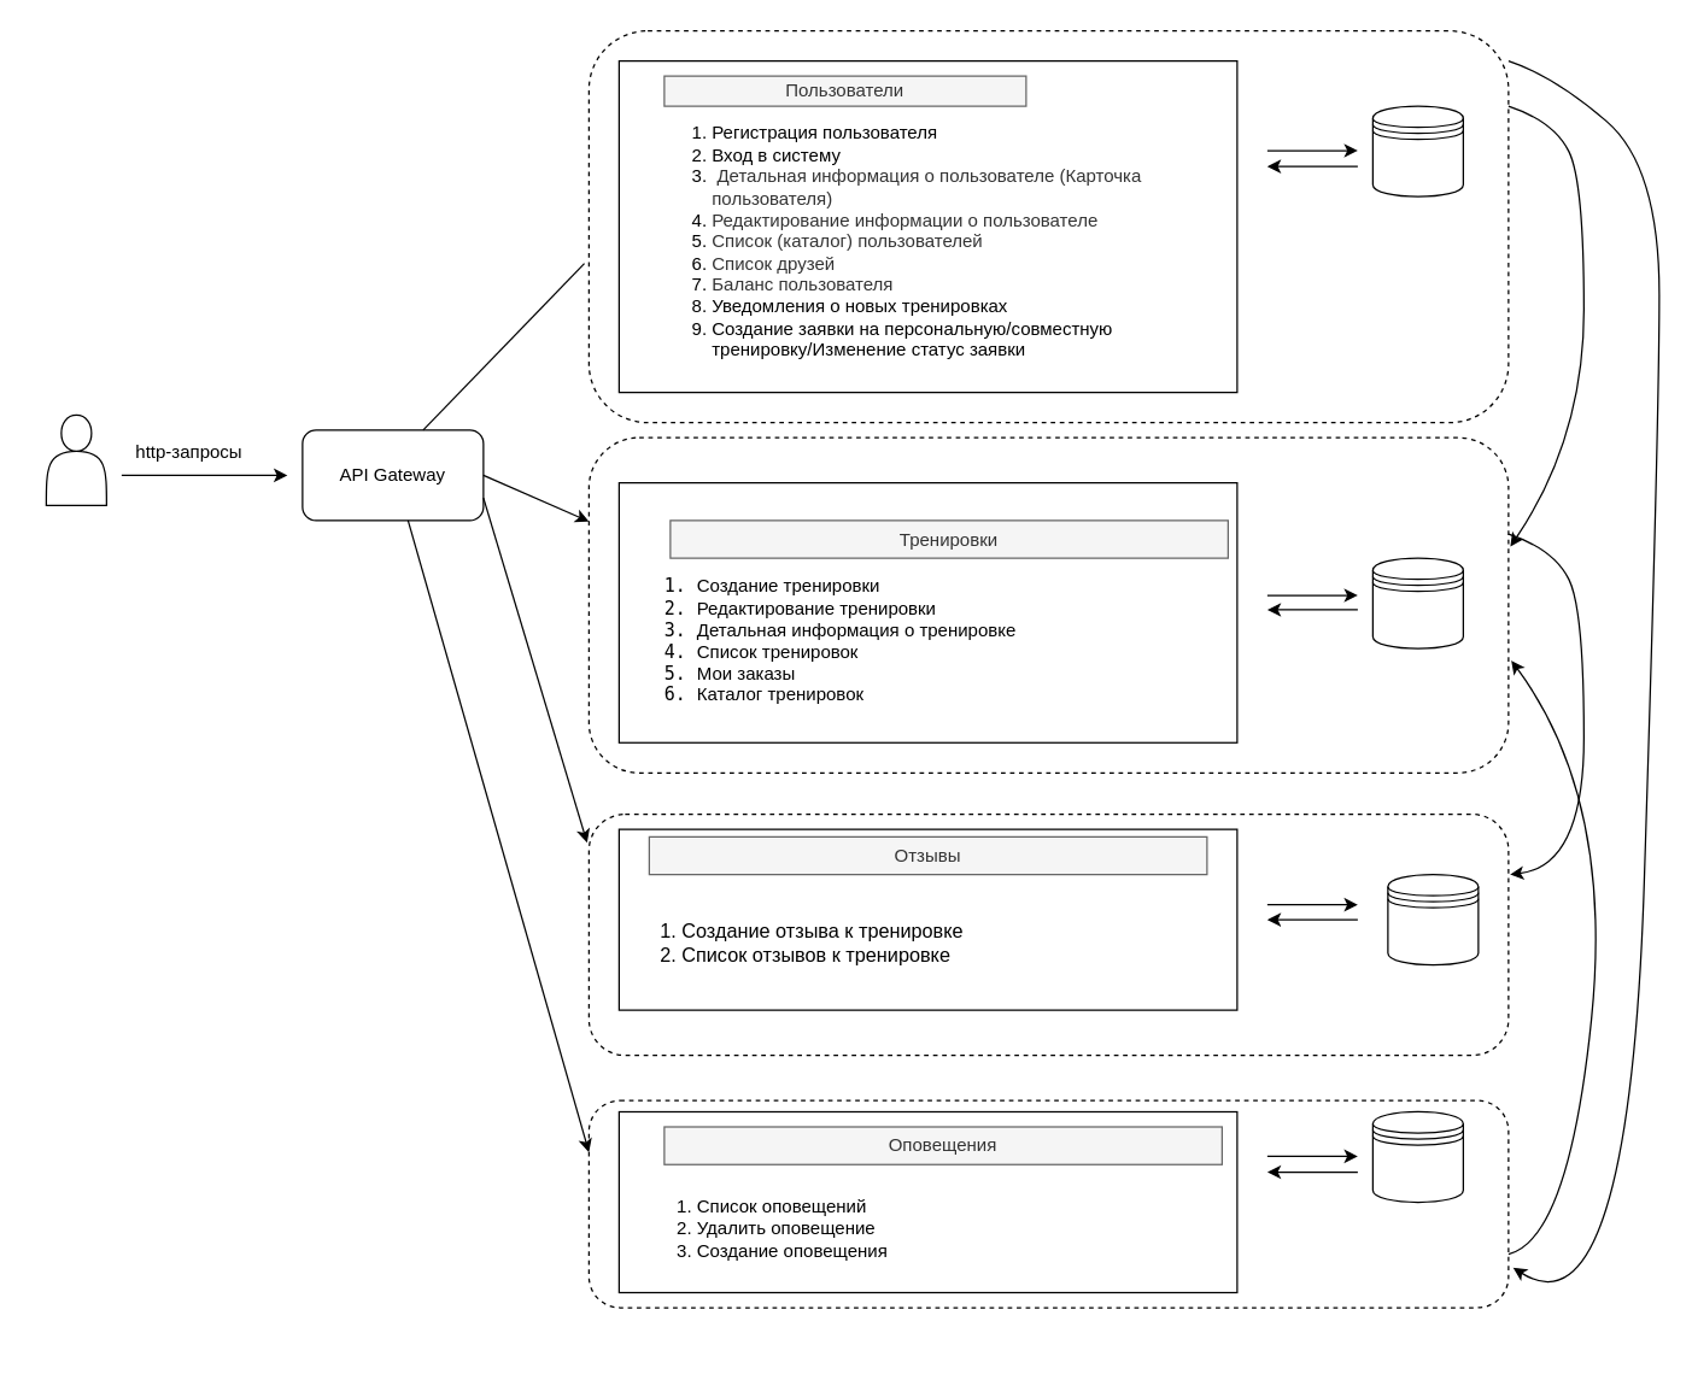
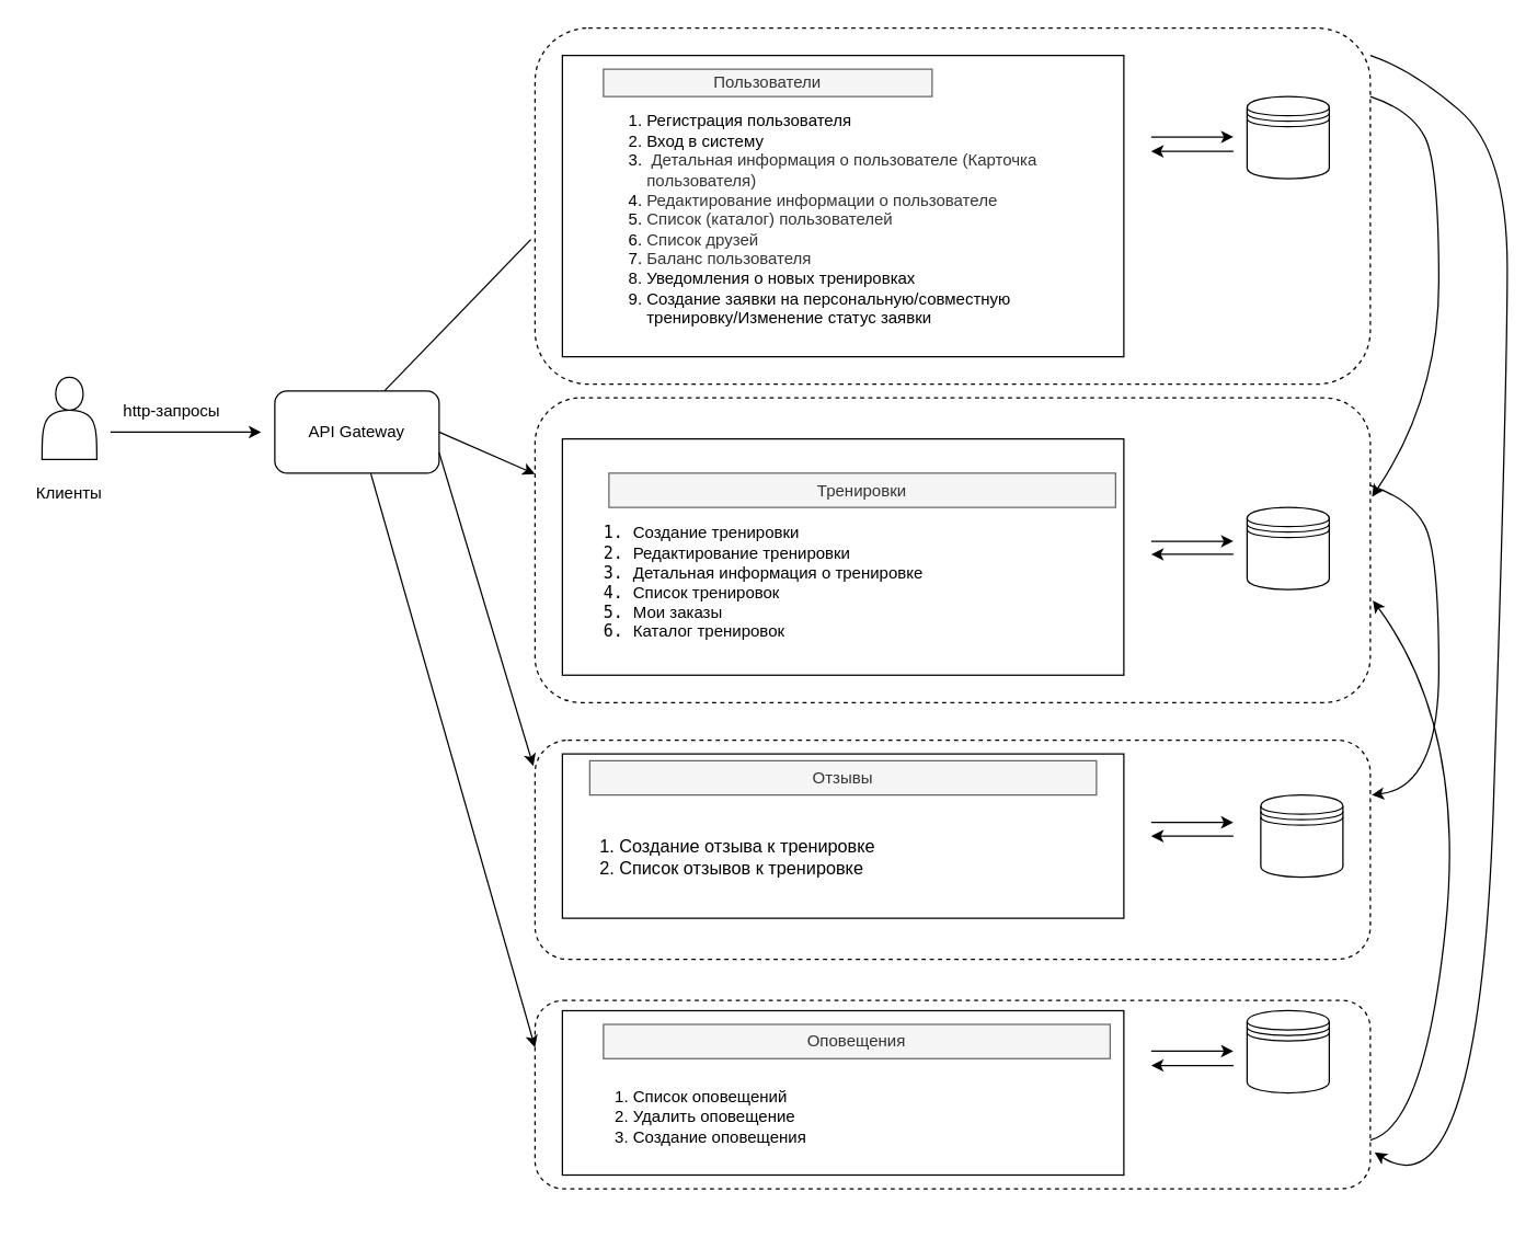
  <mxCell id="0" />
  <mxCell id="1" parent="0" />
  <mxCell id="2" value="" style="rounded=1;whiteSpace=wrap;html=1;fillColor=none;dashed=1;" vertex="1" parent="1"><mxGeometry x="390" y="730" width="610" height="137.5" as="geometry" /></mxCell>
  <mxCell id="3" value="" style="rounded=1;whiteSpace=wrap;html=1;fillColor=none;dashed=1;" vertex="1" parent="1"><mxGeometry x="390" y="20" width="610" height="260" as="geometry" /></mxCell>
  <mxCell id="4" value="" style="rounded=1;whiteSpace=wrap;html=1;fillColor=none;dashed=1;" vertex="1" parent="1"><mxGeometry x="390" y="290" width="610" height="222.5" as="geometry" /></mxCell>
  <mxCell id="5" value="" style="rounded=1;whiteSpace=wrap;html=1;fillColor=none;dashed=1;" vertex="1" parent="1"><mxGeometry x="390" y="540" width="610" height="160" as="geometry" /></mxCell>
  <mxCell id="6" value="" style="shape=actor;whiteSpace=wrap;html=1;" vertex="1" parent="1"><mxGeometry x="30" y="275" width="40" height="60" as="geometry" /></mxCell>
+ <mxCell id="7" value="Клиенты" style="text;strokeColor=none;align=center;fillColor=none;html=1;verticalAlign=middle;whiteSpace=wrap;rounded=0;" vertex="1" parent="1"><mxGeometry y="345" width="60" height="30" as="geometry" x="20" /></mxCell>
  <mxCell id="8" value="" style="endArrow=classic;html=1;rounded=0;" edge="1" parent="1"><mxGeometry width="50" height="50" relative="1" as="geometry"><mxPoint x="80" y="315" as="sourcePoint" /><mxPoint x="190" y="315" as="targetPoint" /></mxGeometry></mxCell>
  <mxCell id="9" value="http-запросы" style="text;strokeColor=none;align=center;fillColor=none;html=1;verticalAlign=middle;whiteSpace=wrap;rounded=0;" vertex="1" parent="1"><mxGeometry x="70" y="285" width="110" height="30" as="geometry" /></mxCell>
  <mxCell id="10" value="" style="rounded=1;whiteSpace=wrap;html=1;" vertex="1" parent="1"><mxGeometry x="200" y="285" width="120" height="60" as="geometry" /></mxCell>
  <mxCell id="11" value="" style="rounded=0;whiteSpace=wrap;html=1;" vertex="1" parent="1"><mxGeometry x="410" y="40" width="410" height="220" as="geometry" /></mxCell>
  <mxCell id="12" value="" style="rounded=0;whiteSpace=wrap;html=1;" vertex="1" parent="1"><mxGeometry x="410" y="320" width="410" height="172.5" as="geometry" /></mxCell>
  <mxCell id="13" value="" style="rounded=0;whiteSpace=wrap;html=1;" vertex="1" parent="1"><mxGeometry x="410" y="550" width="410" height="120" as="geometry" /></mxCell>
  <mxCell id="14" value="" style="shape=datastore;whiteSpace=wrap;html=1;" vertex="1" parent="1"><mxGeometry x="910" y="70" width="60" height="60" as="geometry" /></mxCell>
  <mxCell id="15" value="" style="shape=datastore;whiteSpace=wrap;html=1;" vertex="1" parent="1"><mxGeometry x="910" y="370" width="60" height="60" as="geometry" /></mxCell>
  <mxCell id="16" value="" style="shape=datastore;whiteSpace=wrap;html=1;" vertex="1" parent="1"><mxGeometry x="920" y="580" width="60" height="60" as="geometry" /></mxCell>
  <mxCell id="17" value="" style="endArrow=classic;html=1;rounded=0;" edge="1" parent="1"><mxGeometry width="50" height="50" relative="1" as="geometry"><mxPoint x="840" y="99.5" as="sourcePoint" /><mxPoint x="900" y="99.5" as="targetPoint" /></mxGeometry></mxCell>
  <mxCell id="18" value="" style="endArrow=classic;html=1;rounded=0;" edge="1" parent="1"><mxGeometry width="50" height="50" relative="1" as="geometry"><mxPoint x="840" y="394.75" as="sourcePoint" /><mxPoint x="900" y="394.75" as="targetPoint" /></mxGeometry></mxCell>
  <mxCell id="19" value="" style="endArrow=classic;html=1;rounded=0;" edge="1" parent="1"><mxGeometry width="50" height="50" relative="1" as="geometry"><mxPoint x="840" y="600" as="sourcePoint" /><mxPoint x="900" y="600" as="targetPoint" /></mxGeometry></mxCell>
  <mxCell id="20" value="" style="endArrow=classic;html=1;rounded=0;" edge="1" parent="1"><mxGeometry width="50" height="50" relative="1" as="geometry"><mxPoint x="900" y="110" as="sourcePoint" /><mxPoint x="840" y="110" as="targetPoint" /></mxGeometry></mxCell>
  <mxCell id="21" value="" style="endArrow=classic;html=1;rounded=0;" edge="1" parent="1"><mxGeometry width="50" height="50" relative="1" as="geometry"><mxPoint x="900" y="404.25" as="sourcePoint" /><mxPoint x="840" y="404.25" as="targetPoint" /></mxGeometry></mxCell>
  <mxCell id="22" value="" style="endArrow=classic;html=1;rounded=0;" edge="1" parent="1"><mxGeometry width="50" height="50" relative="1" as="geometry"><mxPoint x="900" y="610" as="sourcePoint" /><mxPoint x="840" y="610" as="targetPoint" /></mxGeometry></mxCell>
  <mxCell id="23" value="Пользователи" style="text;align=center;html=1;verticalAlign=middle;whiteSpace=wrap;rounded=0;labelBorderColor=none;fillColor=#f5f5f5;fontColor=#333333;strokeColor=#666666;" vertex="1" parent="1"><mxGeometry x="440" y="50" width="240" height="20" as="geometry" /></mxCell>
  <mxCell id="24" value="Тренировки" style="text;align=center;html=1;verticalAlign=middle;whiteSpace=wrap;rounded=0;labelBorderColor=none;fillColor=#f5f5f5;fontColor=#333333;strokeColor=#666666;" vertex="1" parent="1"><mxGeometry x="444" y="345" width="370" height="25" as="geometry" /></mxCell>
  <mxCell id="25" value="Отзывы" style="text;align=center;html=1;verticalAlign=middle;whiteSpace=wrap;rounded=0;labelBorderColor=none;fillColor=#f5f5f5;fontColor=#333333;strokeColor=#666666;" vertex="1" parent="1"><mxGeometry x="430" y="555" width="370" height="25" as="geometry" /></mxCell>
  <mxCell id="26" value="&lt;p style=&quot;font-size: 12px;&quot;&gt;&lt;/p&gt;&lt;ol style=&quot;font-size: 12px;&quot;&gt;&lt;li style=&quot;font-size: 12px;&quot;&gt;Регистрация пользователя&lt;br&gt;&lt;/li&gt;&lt;li style=&quot;font-size: 12px;&quot;&gt;Вход в систему&lt;/li&gt;&lt;li style=&quot;font-size: 12px;&quot;&gt;&lt;span style=&quot;background-color: rgb(255, 255, 255); color: rgb(51, 51, 51); font-family: &amp;quot;TT Norms Pro&amp;quot;, Arial, sans-serif; font-variant-ligatures: none; font-size: 12px;&quot;&gt;&amp;nbsp;Детальная информация о пользователе (Карточка пользователя)&lt;br&gt;&lt;/span&gt;&lt;/li&gt;&lt;li style=&quot;font-size: 12px;&quot;&gt;&lt;span style=&quot;background-color: rgb(255, 255, 255); color: rgb(51, 51, 51); font-family: &amp;quot;TT Norms Pro&amp;quot;, Arial, sans-serif; font-variant-ligatures: none; font-size: 12px;&quot;&gt;Редактирование информации о пользователе&lt;br&gt;&lt;/span&gt;&lt;/li&gt;&lt;li style=&quot;font-size: 12px;&quot;&gt;&lt;span style=&quot;background-color: rgb(255, 255, 255); color: rgb(51, 51, 51); font-family: &amp;quot;TT Norms Pro&amp;quot;, Arial, sans-serif; font-variant-ligatures: none; font-size: 12px;&quot;&gt;Список (каталог) пользователей&lt;br&gt;&lt;/span&gt;&lt;/li&gt;&lt;li style=&quot;font-size: 12px;&quot;&gt;&lt;span style=&quot;background-color: rgb(255, 255, 255); color: rgb(51, 51, 51); font-family: &amp;quot;TT Norms Pro&amp;quot;, Arial, sans-serif; font-variant-ligatures: none; font-size: 12px;&quot;&gt;Список друзей&lt;br&gt;&lt;/span&gt;&lt;/li&gt;&lt;li style=&quot;font-size: 12px;&quot;&gt;&lt;span style=&quot;background-color: rgb(255, 255, 255); color: rgb(51, 51, 51); font-family: &amp;quot;TT Norms Pro&amp;quot;, Arial, sans-serif; font-variant-ligatures: none; font-size: 12px;&quot;&gt;Баланс пользователя&lt;br&gt;&lt;/span&gt;&lt;/li&gt;&lt;li style=&quot;border-color: var(--border-color);&quot;&gt;Уведомления о новых тренировках&lt;/li&gt;&lt;li style=&quot;border-color: var(--border-color);&quot;&gt;Создание заявки на персональную/совместную тренировку/Изменение статус заявки&lt;/li&gt;&lt;/ol&gt;&lt;p style=&quot;font-size: 12px;&quot;&gt;&lt;/p&gt;" style="text;strokeColor=none;align=left;fillColor=none;html=1;verticalAlign=middle;whiteSpace=wrap;rounded=0;fontSize=12;" vertex="1" parent="1"><mxGeometry x="430" y="120" width="350" height="80" as="geometry" /></mxCell>
  <mxCell id="27" value="&lt;p style=&quot;font-size: 12px;&quot;&gt;&lt;/p&gt;&lt;pre style=&quot;font-size: 12px;&quot;&gt;&lt;p style=&quot;font-size: 12px;&quot;&gt;&lt;/p&gt;&lt;p style=&quot;font-size: 12px;&quot;&gt;&lt;/p&gt;&lt;p style=&quot;font-size: 12px;&quot;&gt;&lt;/p&gt;&lt;ol style=&quot;font-size: 12px;&quot;&gt;&lt;li style=&quot;font-size: 12px;&quot;&gt;&lt;font face=&quot;Helvetica&quot;&gt;Создание тренировки&lt;br&gt;&lt;/font&gt;&lt;/li&gt;&lt;li style=&quot;font-size: 12px;&quot;&gt;&lt;font face=&quot;Helvetica&quot;&gt;Редактирование тренировки&lt;br&gt;&lt;/font&gt;&lt;/li&gt;&lt;li style=&quot;font-size: 12px;&quot;&gt;&lt;font face=&quot;Helvetica&quot;&gt;Детальная информация о тренировке&lt;br&gt;&lt;/font&gt;&lt;/li&gt;&lt;li style=&quot;font-size: 12px;&quot;&gt;&lt;font face=&quot;Helvetica&quot;&gt;Список тренировок&lt;br&gt;&lt;/font&gt;&lt;/li&gt;&lt;li style=&quot;font-size: 12px;&quot;&gt;&lt;font face=&quot;Helvetica&quot;&gt;Мои заказы&lt;/font&gt;&lt;/li&gt;&lt;li style=&quot;font-size: 12px;&quot;&gt;&lt;font face=&quot;Helvetica&quot;&gt;Каталог тренировок&lt;/font&gt;&lt;br&gt;&lt;/li&gt;&lt;/ol&gt;&lt;p style=&quot;font-size: 12px;&quot;&gt;&lt;/p&gt;&lt;p style=&quot;font-size: 12px;&quot;&gt;&lt;/p&gt;&lt;p style=&quot;font-size: 12px;&quot;&gt;&lt;/p&gt;&lt;/pre&gt;&lt;p style=&quot;font-size: 12px;&quot;&gt;&lt;/p&gt;&lt;div style=&quot;font-size: 12px;&quot;&gt;&lt;/div&gt;" style="text;strokeColor=none;align=left;fillColor=none;html=1;verticalAlign=middle;whiteSpace=wrap;rounded=0;fontSize=12;fontFamily=Helvetica;" vertex="1" parent="1"><mxGeometry x="420" y="410" width="390" height="30" as="geometry" /></mxCell>
  <mxCell id="28" value="&lt;ol style=&quot;font-size: 13px;&quot;&gt;&lt;li style=&quot;border-color: var(--border-color); font-size: 13px;&quot;&gt;Создание отзыва к тренировке&lt;/li&gt;&lt;li style=&quot;border-color: var(--border-color); font-size: 13px;&quot;&gt;&lt;span style=&quot;border-color: var(--border-color); background-color: initial; font-size: 13px;&quot;&gt;Список отзывов к тренировке&lt;/span&gt;&lt;/li&gt;&lt;/ol&gt;" style="text;strokeColor=none;align=left;fillColor=none;html=1;verticalAlign=middle;whiteSpace=wrap;rounded=0;fontSize=13;" vertex="1" parent="1"><mxGeometry x="410" y="610" width="420" height="30" as="geometry" /></mxCell>
  <mxCell id="29" value="" style="rounded=0;whiteSpace=wrap;html=1;" vertex="1" parent="1"><mxGeometry x="410" y="737.5" width="410" height="120" as="geometry" /></mxCell>
  <mxCell id="30" value="" style="shape=datastore;whiteSpace=wrap;html=1;" vertex="1" parent="1"><mxGeometry x="910" y="737.5" width="60" height="60" as="geometry" /></mxCell>
  <mxCell id="31" value="" style="endArrow=classic;html=1;rounded=0;" edge="1" parent="1"><mxGeometry width="50" height="50" relative="1" as="geometry"><mxPoint x="840" y="767" as="sourcePoint" /><mxPoint x="900" y="767" as="targetPoint" /></mxGeometry></mxCell>
  <mxCell id="32" value="" style="endArrow=classic;html=1;rounded=0;" edge="1" parent="1"><mxGeometry width="50" height="50" relative="1" as="geometry"><mxPoint x="900" y="777.5" as="sourcePoint" /><mxPoint x="840" y="777.5" as="targetPoint" /></mxGeometry></mxCell>
  <mxCell id="33" value="Оповещения" style="text;align=center;html=1;verticalAlign=middle;whiteSpace=wrap;rounded=0;labelBorderColor=none;fillColor=#f5f5f5;fontColor=#333333;strokeColor=#666666;" vertex="1" parent="1"><mxGeometry x="440" y="747.5" width="370" height="25" as="geometry" /></mxCell>
  <mxCell id="34" value="&lt;ol&gt;&lt;li&gt;Список оповещений&lt;/li&gt;&lt;li&gt;Удалить оповещение&lt;br&gt;&lt;/li&gt;&lt;li&gt;Создание оповещения&lt;br&gt;&lt;/li&gt;&lt;/ol&gt;" style="text;strokeColor=none;align=left;fillColor=none;html=1;verticalAlign=middle;whiteSpace=wrap;rounded=0;" vertex="1" parent="1"><mxGeometry x="420" y="782.5" width="380" height="65" as="geometry" /></mxCell>
  <mxCell id="35" value="" style="curved=1;endArrow=classic;html=1;rounded=0;entryX=1.002;entryY=0.325;entryDx=0;entryDy=0;entryPerimeter=0;" edge="1" parent="1" target="4"><mxGeometry width="50" height="50" relative="1" as="geometry"><mxPoint x="1000" y="70" as="sourcePoint" /><mxPoint x="1010" y="300" as="targetPoint" /><Array as="points"><mxPoint x="1000" y="70" /><mxPoint x="1030" y="80" /><mxPoint x="1050" y="120" /><mxPoint x="1050" y="290" /></Array></mxGeometry></mxCell>
  <mxCell id="36" value="" style="curved=1;endArrow=classic;html=1;rounded=0;entryX=1.002;entryY=0.325;entryDx=0;entryDy=0;entryPerimeter=0;" edge="1" parent="1"><mxGeometry width="50" height="50" relative="1" as="geometry"><mxPoint x="1000" y="354" as="sourcePoint" /><mxPoint x="1001" y="580" as="targetPoint" /><Array as="points"><mxPoint x="1000" y="354" /><mxPoint x="1030" y="364" /><mxPoint x="1050" y="404" /><mxPoint x="1050" y="574" /></Array></mxGeometry></mxCell>
  <mxCell id="37" value="" style="curved=1;endArrow=classic;html=1;rounded=0;entryX=1.003;entryY=0.665;entryDx=0;entryDy=0;entryPerimeter=0;" edge="1" parent="1" target="4"><mxGeometry width="50" height="50" relative="1" as="geometry"><mxPoint x="1000" y="831.99" as="sourcePoint" /><mxPoint x="1001.83" y="720" as="targetPoint" /><Array as="points"><mxPoint x="1040" y="821.99" /><mxPoint x="1070" y="530" /></Array></mxGeometry></mxCell>
  <mxCell id="38" value="" style="curved=1;endArrow=classic;html=1;rounded=0;entryX=1.005;entryY=0.807;entryDx=0;entryDy=0;entryPerimeter=0;" edge="1" parent="1" target="2"><mxGeometry width="50" height="50" relative="1" as="geometry"><mxPoint x="1000" y="40" as="sourcePoint" /><mxPoint x="1090" y="690" as="targetPoint" /><Array as="points"><mxPoint x="1000" y="40" /><mxPoint x="1030" y="50" /><mxPoint x="1100" y="110" /><mxPoint x="1100" y="280" /><mxPoint x="1080" y="890" /></Array></mxGeometry></mxCell>
  <mxCell id="39" value="API Gateway" style="text;strokeColor=none;align=center;fillColor=none;html=1;verticalAlign=middle;whiteSpace=wrap;rounded=0;" vertex="1" parent="1"><mxGeometry x="210" y="300" width="100" height="30" as="geometry" /></mxCell>
  <mxCell id="40" value="" style="endArrow=classic;html=1;rounded=0;entryX=0;entryY=0.25;entryDx=0;entryDy=0;" edge="1" parent="1" target="4"><mxGeometry width="50" height="50" relative="1" as="geometry"><mxPoint x="320" y="315" as="sourcePoint" /><mxPoint x="370" y="265" as="targetPoint" /></mxGeometry></mxCell>
  <mxCell id="41" value="" style="endArrow=classic;html=1;rounded=0;entryX=-0.002;entryY=0.118;entryDx=0;entryDy=0;entryPerimeter=0;" edge="1" parent="1" target="5"><mxGeometry width="50" height="50" relative="1" as="geometry"><mxPoint x="320" y="330" as="sourcePoint" /><mxPoint x="390" y="291" as="targetPoint" /></mxGeometry></mxCell>
  <mxCell id="42" value="" style="endArrow=classic;html=1;rounded=0;entryX=0;entryY=0.25;entryDx=0;entryDy=0;exitX=0.75;exitY=1;exitDx=0;exitDy=0;" edge="1" parent="1" target="2"><mxGeometry width="50" height="50" relative="1" as="geometry"><mxPoint x="270" y="345" as="sourcePoint" /><mxPoint x="370" y="708" as="targetPoint" /></mxGeometry></mxCell>
  <mxCell id="43" value="" style="endArrow=none;html=1;rounded=0;entryX=-0.005;entryY=0.594;entryDx=0;entryDy=0;entryPerimeter=0;jumpStyle=none;" edge="1" parent="1" target="3"><mxGeometry width="50" height="50" relative="1" as="geometry"><mxPoint x="280" y="285" as="sourcePoint" /><mxPoint x="330" y="235" as="targetPoint" /></mxGeometry></mxCell>
